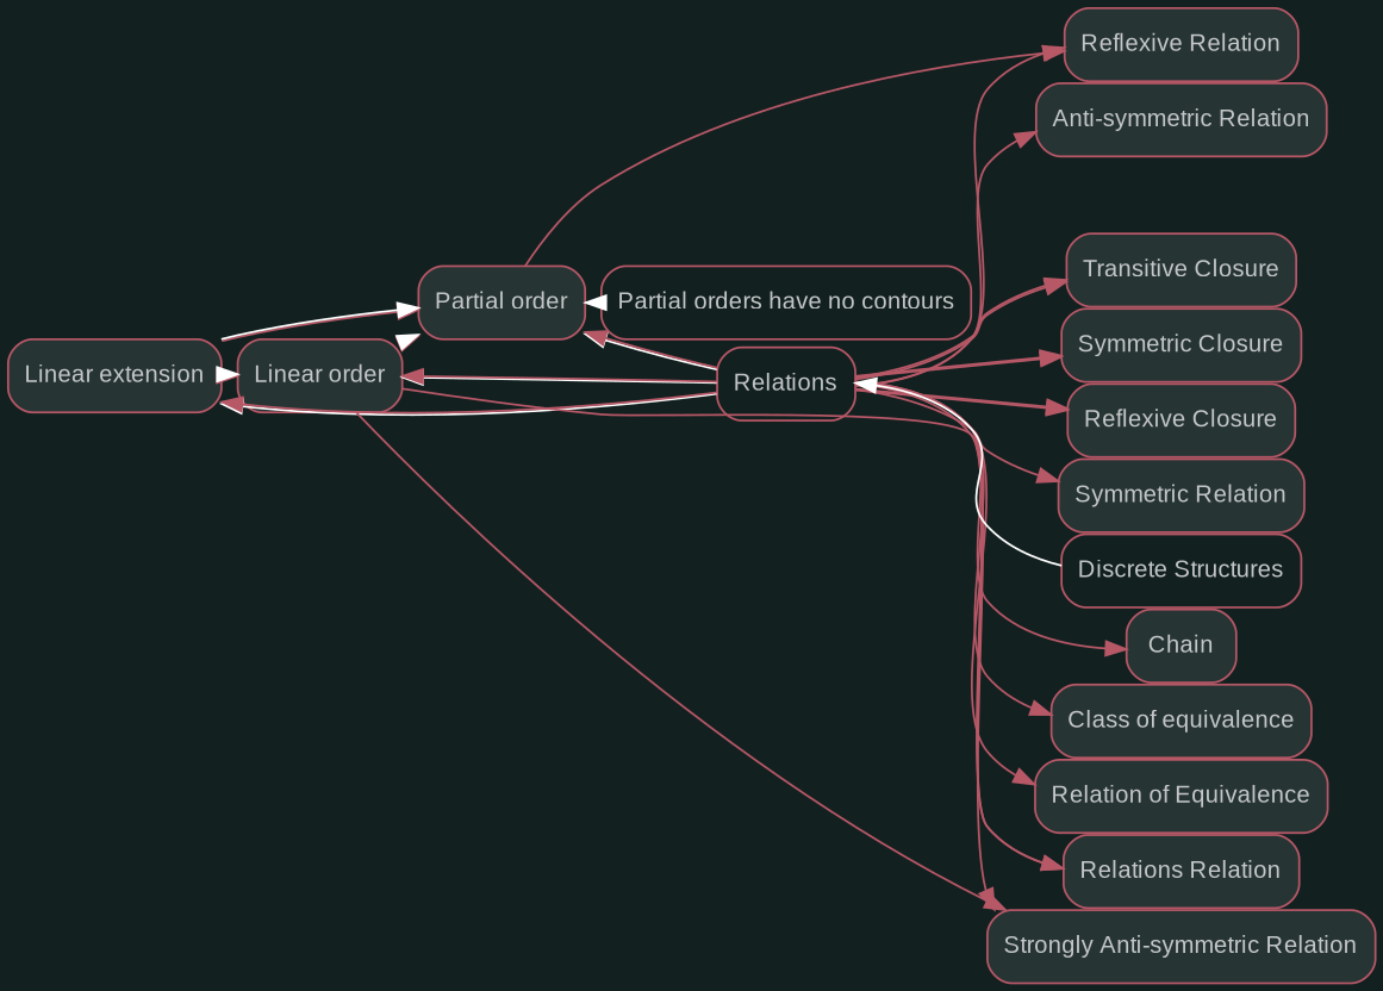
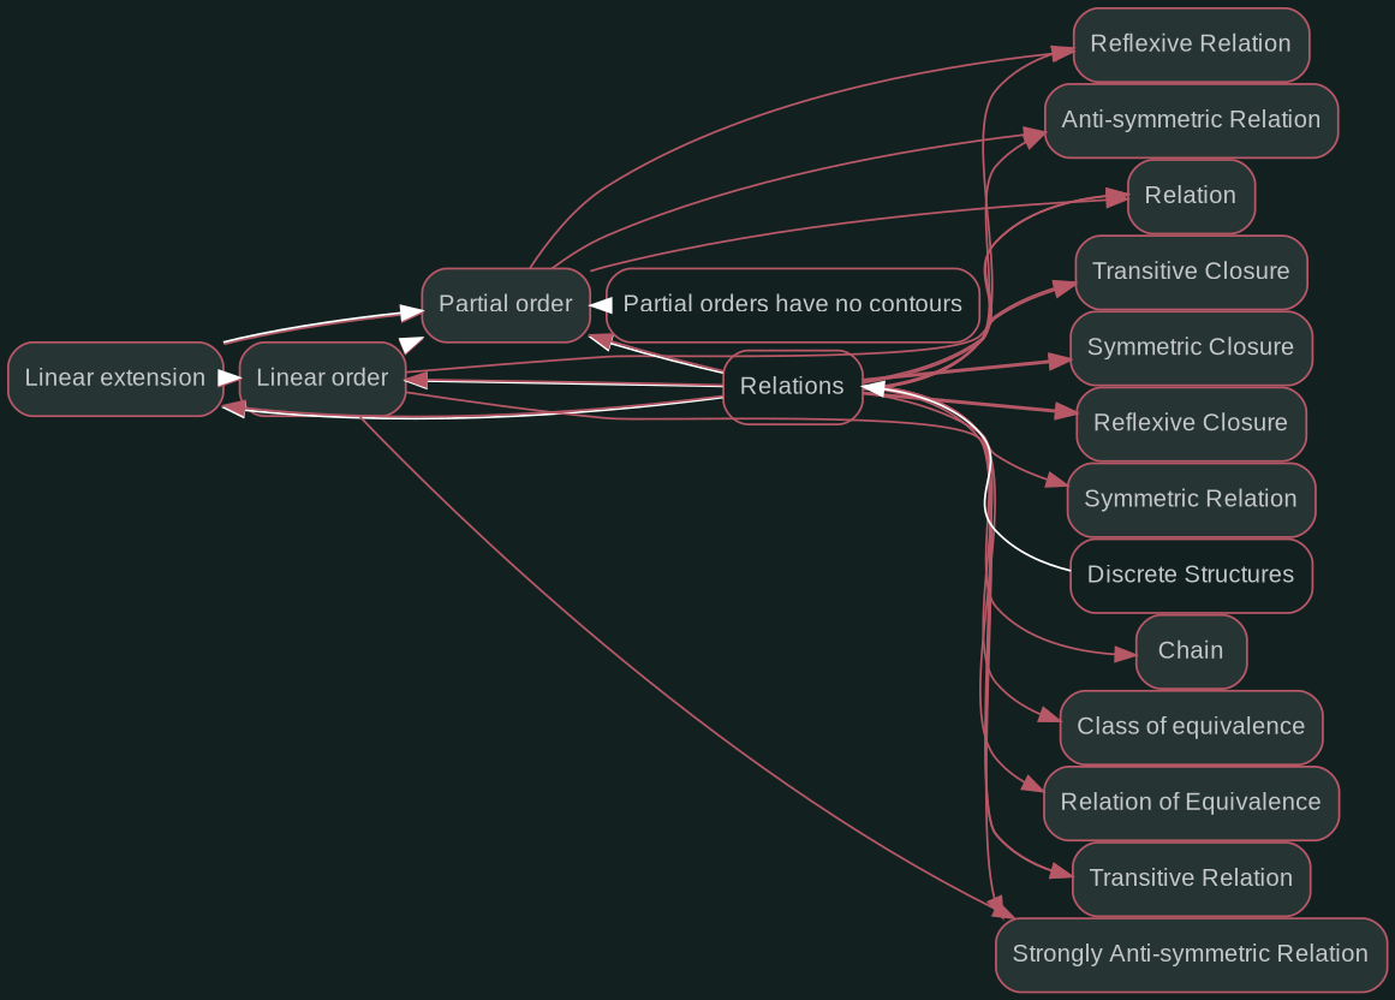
  digraph {
    bgcolor="#132020"
    fontname="Liberation Sans"
    nodesep=0
    rankdir=LR
    ranksep=0
    node [color="#b75867" fillcolor="#273434" fontcolor="#c4c7c7" fontname="Liberation Sans" fontsize="12px" labelfontname=sans shape=rectangle style="rounded,filled"]
    edge [color="#b75867" fontname="Liberation Sans"]
    n1 [label="Linear extension"]
    n2 [label="Linear order"]
    n3 [label="Partial order"]
    n4 [fillcolor="#FFFFFF" label=Relations style=rounded]
-   n5 [label="Relations Relation"]
+   n5 [label="Transitive Relation"]
    n6 [label="Strongly Anti-symmetric Relation"]
    n7 [label="Reflexive Relation"]
+   n8 [label=Relation]
    n9 [label="Anti-symmetric Relation"]
    n10 [fillcolor="#FFFFFF" label="Partial orders have no contours" style=rounded]
    n11 [label=Chain]
    n12 [label="Class of equivalence"]
    n13 [label="Relation of Equivalence"]
    n14 [label="Transitive Closure"]
    n15 [label="Symmetric Closure"]
    n16 [label="Reflexive Closure"]
    n17 [label="Symmetric Relation"]
    n18 [fillcolor="#FFFFFF" label="Discrete Structures" style=rounded]
    subgraph sub_1 {
      n1
      n2
      n3
    }
    subgraph sub_2 {
      n1
      n4
    }
    subgraph sub_3 {
      n2
      n3
      n5
      n6
      n7
+     n8
    }
    subgraph sub_4 {
      n1
      n2
      n4
    }
    subgraph sub_5 {
      n3
      n5
      n7
+     n8
      n9
    }
    subgraph sub_6 {
      n1
      n2
      n3
      n4
      n10
    }
    subgraph sub_7 {
      n1
      n2
      n3
      n4
      n5
      n6
      n7
+     n8
      n9
      n11
      n12
      n13
      n14
      n15
      n16
      n17
    }
    subgraph sub_8 {
      n4
      n18
    }
    n1 -> n2
    n1 -> n3
    n1 -> n4 [color="#FFFFFF" dir=back]
    n2 -> n1 [color="#FFFFFF" dir=back]
    n2 -> n3
    n2 -> n4 [color="#FFFFFF" dir=back]
    n2 -> n5
    n2 -> n6
+   n2 -> n8
    n3 -> n1 [color="#FFFFFF" dir=back]
    n3 -> n2 [color="#FFFFFF" dir=back]
    n3 -> n4 [color="#FFFFFF" dir=back]
    n3 -> n7
+   n3 -> n8
+   n3 -> n9
    n3 -> n10 [color="#FFFFFF" dir=back]
    n4 -> n1
    n4 -> n2
    n4 -> n3
    n4 -> n5
    n4 -> n6
    n4 -> n7
+   n4 -> n8
    n4 -> n9
    n4 -> n11
    n4 -> n12
    n4 -> n13
    n4 -> n14
    n4 -> n14
    n4 -> n15
    n4 -> n15
    n4 -> n16
    n4 -> n16
    n4 -> n17
    n4 -> n18 [color="#FFFFFF" dir=back]
  }
